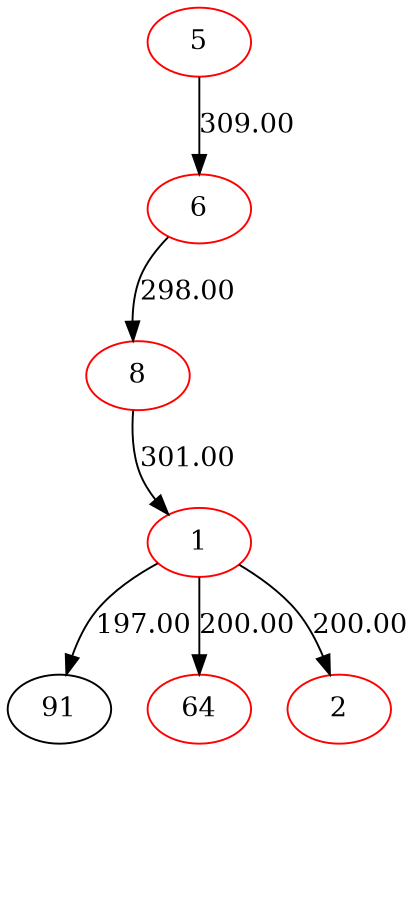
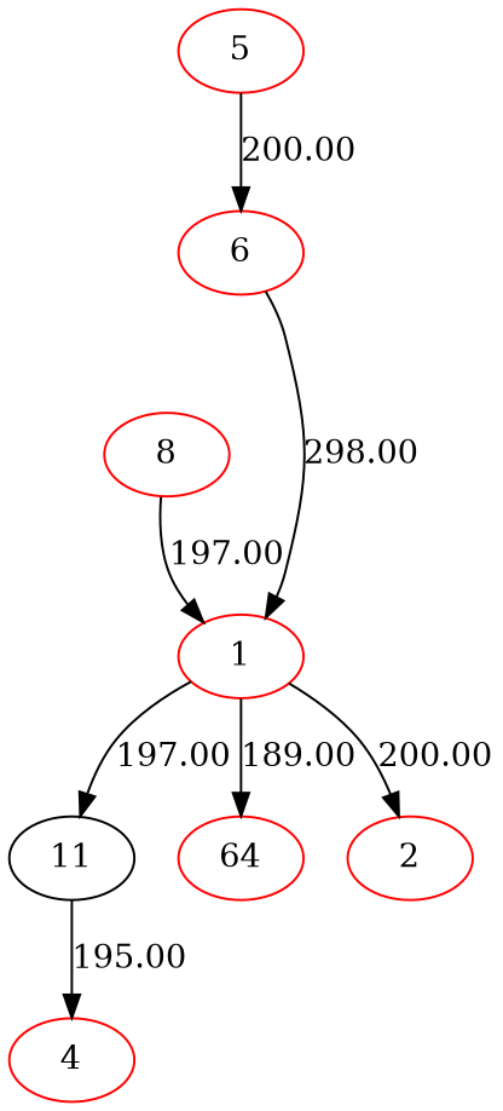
  digraph {
    node [color=red]
    5
    6
    n3 [label=8]
    1
-   11 [color=black label=91]
+   11 [color=black]
    64
    2
-   5 -> 6 [label=309.00]
-   6 -> n3 [label=298.00]
-   n3 -> 1 [label=301.00]
+   4
+   5 -> 6 [label=200.00]
+   6 -> 1 [label=298.00]
+   n3 -> 1 [label=197.00]
    1 -> 11 [label=197.00]
-   1 -> 64 [label=200.00]
+   1 -> 64 [label=189.00]
    1 -> 2 [label=200.00]
+   11 -> 4 [label=195.00]
  }
